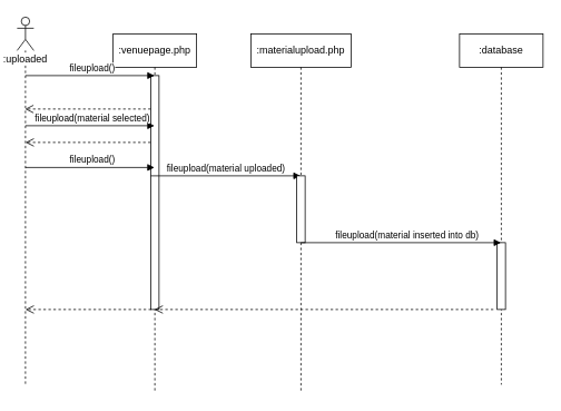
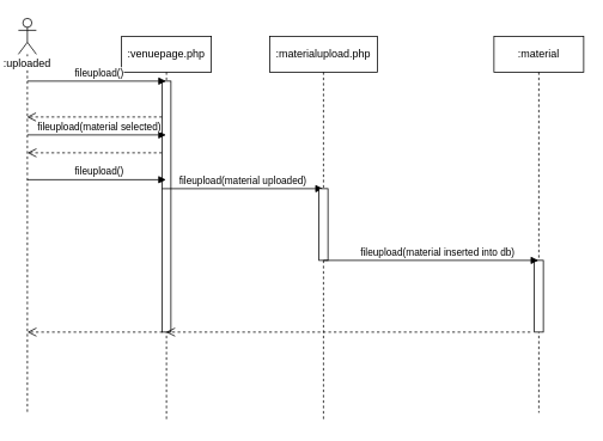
  <mxCell id="0" />
  <mxCell id="1" parent="0" />
  <mxCell id="2" value=":venuepage.php" style="shape=umlLifeline;perimeter=lifelinePerimeter;whiteSpace=wrap;html=1;container=1;collapsible=0;recursiveResize=0;outlineConnect=0;" parent="1" vertex="1"><mxGeometry x="135" y="40" width="100" height="430" as="geometry" /></mxCell>
  <mxCell id="3" value="" style="html=1;points=[];perimeter=orthogonalPerimeter;" parent="2" vertex="1"><mxGeometry x="45" y="50" width="10" height="280" as="geometry" /></mxCell>
  <mxCell id="4" value="fileupload(material uploaded)" style="html=1;verticalAlign=bottom;endArrow=block;" parent="1" target="8" edge="1"><mxGeometry x="0.003" width="80" relative="1" as="geometry"><mxPoint x="180" y="210" as="sourcePoint" /><mxPoint x="320" y="210" as="targetPoint" /><mxPoint as="offset" /></mxGeometry></mxCell>
- <mxCell id="5" value=":database" style="shape=umlLifeline;perimeter=lifelinePerimeter;whiteSpace=wrap;html=1;container=1;collapsible=0;recursiveResize=0;outlineConnect=0;" parent="1" vertex="1"><mxGeometry x="550" y="40" width="100" height="420" as="geometry" /></mxCell>
+ <mxCell id="5" value=":material" style="shape=umlLifeline;perimeter=lifelinePerimeter;whiteSpace=wrap;html=1;container=1;collapsible=0;recursiveResize=0;outlineConnect=0;" parent="1" vertex="1"><mxGeometry x="550" y="40" width="100" height="420" as="geometry" /></mxCell>
  <mxCell id="6" value="" style="html=1;points=[];perimeter=orthogonalPerimeter;" parent="5" vertex="1"><mxGeometry x="45" y="250" width="10" height="80" as="geometry" /></mxCell>
  <mxCell id="7" value=":uploaded" style="shape=umlLifeline;participant=umlActor;perimeter=lifelinePerimeter;whiteSpace=wrap;html=1;container=1;collapsible=0;recursiveResize=0;verticalAlign=top;spacingTop=36;labelBackgroundColor=#ffffff;outlineConnect=0;" parent="1" vertex="1"><mxGeometry x="20" y="20" width="20" height="440" as="geometry" /></mxCell>
  <mxCell id="8" value=":materialupload.php" style="shape=umlLifeline;perimeter=lifelinePerimeter;whiteSpace=wrap;html=1;container=1;collapsible=0;recursiveResize=0;outlineConnect=0;" parent="1" vertex="1"><mxGeometry x="300" y="40" width="120" height="430" as="geometry" /></mxCell>
  <mxCell id="9" value="" style="html=1;points=[];perimeter=orthogonalPerimeter;" parent="8" vertex="1"><mxGeometry x="55" y="170" width="10" height="80" as="geometry" /></mxCell>
  <mxCell id="10" value="fileupload(material inserted into db)" style="html=1;verticalAlign=bottom;endArrow=block;" parent="1" target="5" edge="1"><mxGeometry x="0.062" width="80" relative="1" as="geometry"><mxPoint x="360" y="290" as="sourcePoint" /><mxPoint x="539.5" y="290" as="targetPoint" /><mxPoint as="offset" /></mxGeometry></mxCell>
  <mxCell id="11" value="fileupload()" style="html=1;verticalAlign=bottom;endArrow=block;" parent="1" target="2" edge="1"><mxGeometry x="0.036" width="80" relative="1" as="geometry"><mxPoint x="30" y="90" as="sourcePoint" /><mxPoint x="110" y="90" as="targetPoint" /><mxPoint as="offset" /></mxGeometry></mxCell>
  <mxCell id="12" value="" style="html=1;verticalAlign=bottom;endArrow=open;dashed=1;endSize=8;" parent="1" target="7" edge="1"><mxGeometry x="-0.203" y="-20" relative="1" as="geometry"><mxPoint x="180" y="130" as="sourcePoint" /><mxPoint x="100" y="130" as="targetPoint" /><mxPoint as="offset" /></mxGeometry></mxCell>
  <mxCell id="13" value="fileupload(material selected)" style="html=1;verticalAlign=bottom;endArrow=block;" parent="1" edge="1"><mxGeometry x="0.036" width="80" relative="1" as="geometry"><mxPoint x="30" y="150" as="sourcePoint" /><mxPoint x="184.5" y="150" as="targetPoint" /><mxPoint as="offset" /></mxGeometry></mxCell>
  <mxCell id="14" value="" style="html=1;verticalAlign=bottom;endArrow=open;dashed=1;endSize=8;" parent="1" target="2" edge="1"><mxGeometry x="-0.203" y="-20" relative="1" as="geometry"><mxPoint x="590.5" y="370" as="sourcePoint" /><mxPoint x="440" y="370" as="targetPoint" /><mxPoint as="offset" /></mxGeometry></mxCell>
  <mxCell id="15" value="" style="html=1;verticalAlign=bottom;endArrow=open;dashed=1;endSize=8;" parent="1" edge="1"><mxGeometry x="-0.203" y="-20" relative="1" as="geometry"><mxPoint x="180.5" y="370" as="sourcePoint" /><mxPoint x="30" y="370" as="targetPoint" /><mxPoint as="offset" /></mxGeometry></mxCell>
  <mxCell id="16" value="" style="html=1;verticalAlign=bottom;endArrow=open;dashed=1;endSize=8;" edge="1" parent="1"><mxGeometry x="-0.203" y="-20" relative="1" as="geometry"><mxPoint x="179.9" y="170" as="sourcePoint" /><mxPoint x="30" y="170" as="targetPoint" /><mxPoint as="offset" /></mxGeometry></mxCell>
  <mxCell id="17" value="fileupload()" style="html=1;verticalAlign=bottom;endArrow=block;" edge="1" parent="1"><mxGeometry x="0.036" width="80" relative="1" as="geometry"><mxPoint x="30" y="200" as="sourcePoint" /><mxPoint x="184.5" y="200" as="targetPoint" /><mxPoint as="offset" /></mxGeometry></mxCell>
